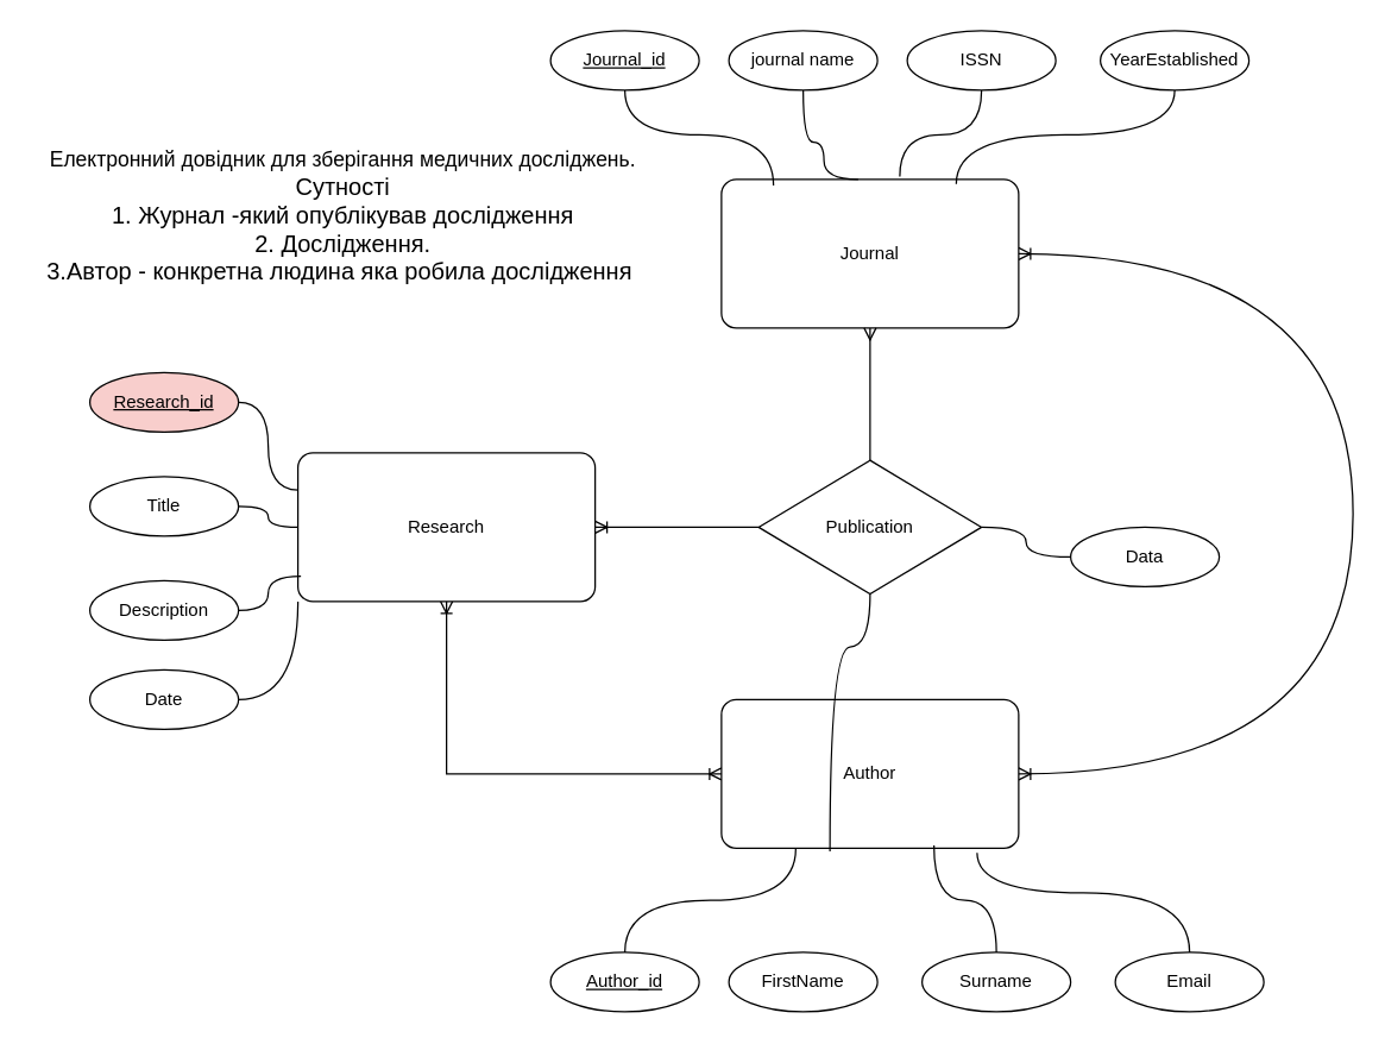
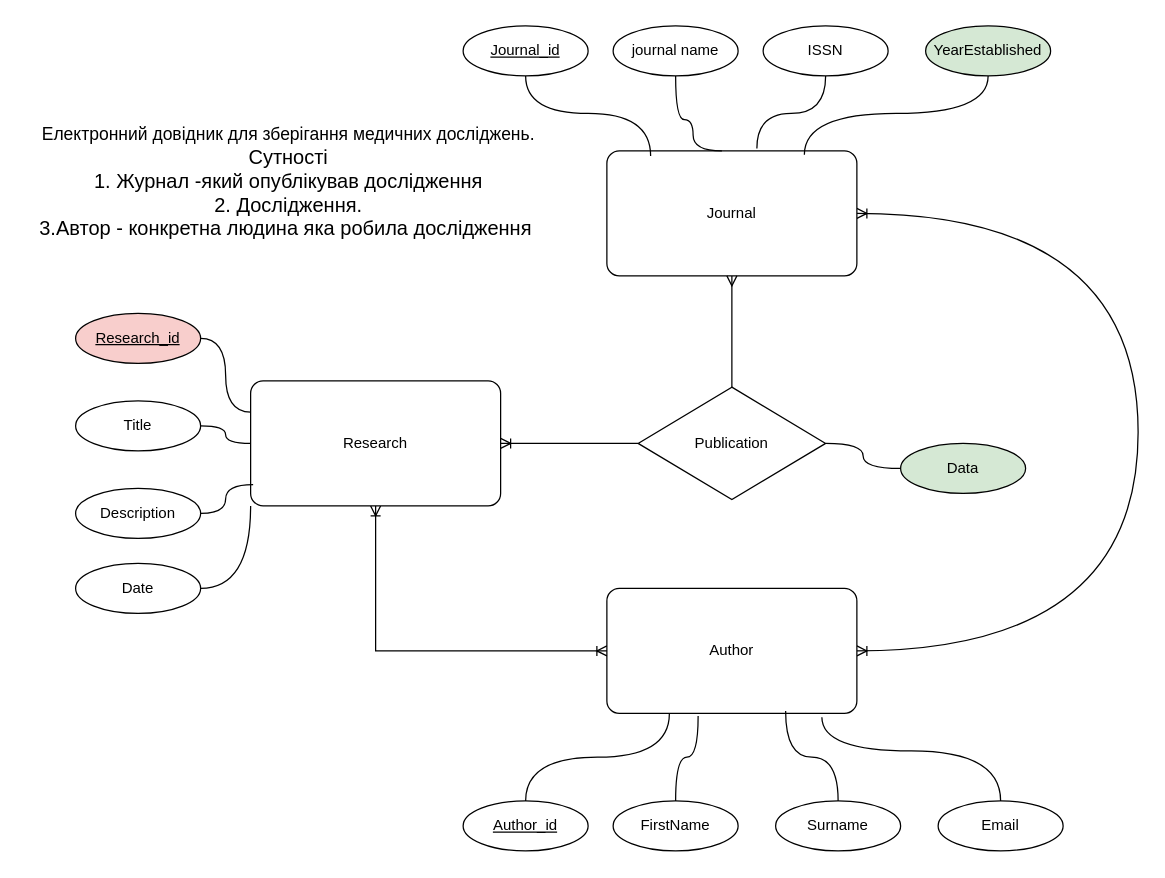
  <mxCell id="0" />
  <mxCell id="1" parent="0" />
  <mxCell id="2" style="edgeStyle=orthogonalEdgeStyle;rounded=0;orthogonalLoop=1;jettySize=auto;html=1;exitX=1;exitY=0.5;exitDx=0;exitDy=0;entryX=1;entryY=0.5;entryDx=0;entryDy=0;endArrow=ERoneToMany;endFill=0;curved=1;startArrow=ERoneToMany;startFill=0;" parent="1" source="3" target="7" edge="1"><mxGeometry relative="1" as="geometry"><Array as="points"><mxPoint x="910" y="520" /><mxPoint x="910" y="170" /></Array></mxGeometry></mxCell>
  <mxCell id="3" value="Author" style="rounded=1;arcSize=10;whiteSpace=wrap;html=1;align=center;" parent="1" vertex="1"><mxGeometry x="485" y="470" width="200" height="100" as="geometry" /></mxCell>
  <mxCell id="4" style="edgeStyle=orthogonalEdgeStyle;rounded=0;orthogonalLoop=1;jettySize=auto;html=1;exitX=0.5;exitY=1;exitDx=0;exitDy=0;entryX=0;entryY=0.5;entryDx=0;entryDy=0;endArrow=ERoneToMany;endFill=0;startArrow=ERoneToMany;startFill=0;" parent="1" source="6" target="3" edge="1"><mxGeometry relative="1" as="geometry" /></mxCell>
  <mxCell id="5" style="edgeStyle=orthogonalEdgeStyle;rounded=0;orthogonalLoop=1;jettySize=auto;html=1;exitX=1;exitY=0.5;exitDx=0;exitDy=0;entryX=0;entryY=0.5;entryDx=0;entryDy=0;endArrow=none;endFill=0;startArrow=ERoneToMany;startFill=0;" parent="1" source="6" target="10" edge="1"><mxGeometry relative="1" as="geometry" /></mxCell>
  <mxCell id="6" value="Research" style="rounded=1;arcSize=10;whiteSpace=wrap;html=1;align=center;" parent="1" vertex="1"><mxGeometry x="200" y="304" width="200" height="100" as="geometry" /></mxCell>
  <mxCell id="7" value="Journal" style="rounded=1;arcSize=10;whiteSpace=wrap;html=1;align=center;" parent="1" vertex="1"><mxGeometry x="485" y="120" width="200" height="100" as="geometry" /></mxCell>
  <mxCell id="8" style="edgeStyle=orthogonalEdgeStyle;rounded=0;orthogonalLoop=1;jettySize=auto;html=1;exitX=0.5;exitY=0;exitDx=0;exitDy=0;entryX=0.5;entryY=1;entryDx=0;entryDy=0;endArrow=ERmany;endFill=0;" parent="1" source="10" target="7" edge="1"><mxGeometry relative="1" as="geometry" /></mxCell>
  <mxCell id="9" style="edgeStyle=orthogonalEdgeStyle;rounded=0;orthogonalLoop=1;jettySize=auto;html=1;exitX=1;exitY=0.5;exitDx=0;exitDy=0;entryX=0;entryY=0.5;entryDx=0;entryDy=0;endArrow=none;endFill=0;curved=1;" parent="1" source="10" target="11" edge="1"><mxGeometry relative="1" as="geometry" /></mxCell>
  <mxCell id="10" value="Publication" style="shape=rhombus;perimeter=rhombusPerimeter;whiteSpace=wrap;html=1;align=center;" parent="1" vertex="1"><mxGeometry x="510" y="309" width="150" height="90" as="geometry" /></mxCell>
- <mxCell id="11" value="Data" style="ellipse;whiteSpace=wrap;html=1;align=center;" parent="1" vertex="1"><mxGeometry x="720" y="354" width="100" height="40" as="geometry" /></mxCell>
+ <mxCell id="11" value="Data" style="ellipse;whiteSpace=wrap;html=1;align=center;fillColor=#d5e8d4;" parent="1" vertex="1"><mxGeometry x="720" y="354" width="100" height="40" as="geometry" /></mxCell>
  <mxCell id="12" style="edgeStyle=orthogonalEdgeStyle;rounded=0;orthogonalLoop=1;jettySize=auto;html=1;exitX=1;exitY=0.5;exitDx=0;exitDy=0;entryX=0;entryY=0.25;entryDx=0;entryDy=0;endArrow=none;endFill=0;curved=1;" parent="1" source="13" target="6" edge="1"><mxGeometry relative="1" as="geometry" /></mxCell>
  <mxCell id="13" value="Research_id" style="ellipse;whiteSpace=wrap;html=1;align=center;fontStyle=4;fillColor=#f8cecc;" parent="1" vertex="1"><mxGeometry x="60" y="250" width="100" height="40" as="geometry" /></mxCell>
  <mxCell id="14" style="edgeStyle=orthogonalEdgeStyle;rounded=0;orthogonalLoop=1;jettySize=auto;html=1;exitX=1;exitY=0.5;exitDx=0;exitDy=0;entryX=0;entryY=0.5;entryDx=0;entryDy=0;endArrow=none;endFill=0;curved=1;" parent="1" source="15" target="6" edge="1"><mxGeometry relative="1" as="geometry" /></mxCell>
  <mxCell id="15" value="Title" style="ellipse;whiteSpace=wrap;html=1;align=center;" parent="1" vertex="1"><mxGeometry x="60" y="320" width="100" height="40" as="geometry" /></mxCell>
  <mxCell id="16" value="Description" style="ellipse;whiteSpace=wrap;html=1;align=center;" parent="1" vertex="1"><mxGeometry x="60" y="390" width="100" height="40" as="geometry" /></mxCell>
  <mxCell id="17" value="Author_id" style="ellipse;whiteSpace=wrap;html=1;align=center;fontStyle=4;" parent="1" vertex="1"><mxGeometry x="370" y="640" width="100" height="40" as="geometry" /></mxCell>
  <mxCell id="18" value="FirstName" style="ellipse;whiteSpace=wrap;html=1;align=center;" parent="1" vertex="1"><mxGeometry x="490" y="640" width="100" height="40" as="geometry" /></mxCell>
  <mxCell id="19" value="Surname" style="ellipse;whiteSpace=wrap;html=1;align=center;" parent="1" vertex="1"><mxGeometry x="620" y="640" width="100" height="40" as="geometry" /></mxCell>
  <mxCell id="20" value="Email" style="ellipse;whiteSpace=wrap;html=1;align=center;" parent="1" vertex="1"><mxGeometry x="750" y="640" width="100" height="40" as="geometry" /></mxCell>
  <mxCell id="21" style="edgeStyle=orthogonalEdgeStyle;rounded=0;orthogonalLoop=1;jettySize=auto;html=1;exitX=0.5;exitY=1;exitDx=0;exitDy=0;endArrow=none;endFill=0;curved=1;entryX=0.175;entryY=0.04;entryDx=0;entryDy=0;entryPerimeter=0;" parent="1" source="22" target="7" edge="1"><mxGeometry relative="1" as="geometry" /></mxCell>
  <mxCell id="22" value="Journal_id" style="ellipse;whiteSpace=wrap;html=1;align=center;fontStyle=4;" parent="1" vertex="1"><mxGeometry x="370" y="20" width="100" height="40" as="geometry" /></mxCell>
  <mxCell id="23" value="journal name" style="ellipse;whiteSpace=wrap;html=1;align=center;" parent="1" vertex="1"><mxGeometry x="490" y="20" width="100" height="40" as="geometry" /></mxCell>
  <mxCell id="24" value="ISSN" style="ellipse;whiteSpace=wrap;html=1;align=center;" parent="1" vertex="1"><mxGeometry x="610" y="20" width="100" height="40" as="geometry" /></mxCell>
- <mxCell id="25" value="YearEstablished" style="ellipse;whiteSpace=wrap;html=1;align=center;" parent="1" vertex="1"><mxGeometry x="740" y="20" width="100" height="40" as="geometry" /></mxCell>
+ <mxCell id="25" value="YearEstablished" style="ellipse;whiteSpace=wrap;html=1;align=center;fillColor=#d5e8d4;" parent="1" vertex="1"><mxGeometry x="740" y="20" width="100" height="40" as="geometry" /></mxCell>
  <mxCell id="26" style="edgeStyle=orthogonalEdgeStyle;rounded=0;orthogonalLoop=1;jettySize=auto;html=1;exitX=0.5;exitY=1;exitDx=0;exitDy=0;endArrow=none;endFill=0;curved=1;entryX=0.46;entryY=0;entryDx=0;entryDy=0;entryPerimeter=0;" parent="1" source="23" target="7" edge="1"><mxGeometry relative="1" as="geometry"><mxPoint x="430" y="70" as="sourcePoint" /><mxPoint x="595" y="130" as="targetPoint" /><Array as="points"><mxPoint x="540" y="95" /><mxPoint x="554" y="95" /><mxPoint x="554" y="120" /></Array></mxGeometry></mxCell>
  <mxCell id="27" style="edgeStyle=orthogonalEdgeStyle;rounded=0;orthogonalLoop=1;jettySize=auto;html=1;exitX=0.5;exitY=1;exitDx=0;exitDy=0;endArrow=none;endFill=0;curved=1;entryX=0.6;entryY=-0.02;entryDx=0;entryDy=0;entryPerimeter=0;" parent="1" source="24" target="7" edge="1"><mxGeometry relative="1" as="geometry"><mxPoint x="440" y="80" as="sourcePoint" /><mxPoint x="605" y="140" as="targetPoint" /></mxGeometry></mxCell>
  <mxCell id="28" style="edgeStyle=orthogonalEdgeStyle;rounded=0;orthogonalLoop=1;jettySize=auto;html=1;exitX=0.5;exitY=1;exitDx=0;exitDy=0;endArrow=none;endFill=0;curved=1;entryX=0.79;entryY=0.03;entryDx=0;entryDy=0;entryPerimeter=0;" parent="1" source="25" target="7" edge="1"><mxGeometry relative="1" as="geometry"><mxPoint x="450" y="90" as="sourcePoint" /><mxPoint x="615" y="150" as="targetPoint" /></mxGeometry></mxCell>
  <mxCell id="29" style="edgeStyle=orthogonalEdgeStyle;rounded=0;orthogonalLoop=1;jettySize=auto;html=1;exitX=0.01;exitY=0.83;exitDx=0;exitDy=0;endArrow=none;endFill=0;curved=1;entryX=1;entryY=0.5;entryDx=0;entryDy=0;exitPerimeter=0;" parent="1" source="6" target="16" edge="1"><mxGeometry relative="1" as="geometry"><mxPoint x="460" y="100" as="sourcePoint" /><mxPoint x="625" y="160" as="targetPoint" /></mxGeometry></mxCell>
  <mxCell id="30" style="edgeStyle=orthogonalEdgeStyle;rounded=0;orthogonalLoop=1;jettySize=auto;html=1;exitX=0.5;exitY=0;exitDx=0;exitDy=0;endArrow=none;endFill=0;curved=1;entryX=0.25;entryY=1;entryDx=0;entryDy=0;" parent="1" source="17" target="3" edge="1"><mxGeometry relative="1" as="geometry"><mxPoint x="480" y="120" as="sourcePoint" /><mxPoint x="645" y="180" as="targetPoint" /></mxGeometry></mxCell>
- <mxCell id="31" style="edgeStyle=orthogonalEdgeStyle;rounded=0;orthogonalLoop=1;jettySize=auto;html=1;exitX=0.365;exitY=1.02;exitDx=0;exitDy=0;endArrow=none;endFill=0;curved=1;exitPerimeter=0;" parent="1" source="3" target="10" edge="1"><mxGeometry relative="1" as="geometry"><mxPoint x="490" y="130" as="sourcePoint" /><mxPoint x="655" y="190" as="targetPoint" /></mxGeometry></mxCell>
+ <mxCell id="31" style="edgeStyle=orthogonalEdgeStyle;rounded=0;orthogonalLoop=1;jettySize=auto;html=1;exitX=0.365;exitY=1.02;exitDx=0;exitDy=0;endArrow=none;endFill=0;curved=1;entryX=0.5;entryY=0;entryDx=0;entryDy=0;exitPerimeter=0;" parent="1" source="3" target="18" edge="1"><mxGeometry relative="1" as="geometry"><mxPoint x="490" y="130" as="sourcePoint" /><mxPoint x="655" y="190" as="targetPoint" /></mxGeometry></mxCell>
  <mxCell id="32" style="edgeStyle=orthogonalEdgeStyle;rounded=0;orthogonalLoop=1;jettySize=auto;html=1;exitX=0.715;exitY=0.98;exitDx=0;exitDy=0;endArrow=none;endFill=0;curved=1;entryX=0.5;entryY=0;entryDx=0;entryDy=0;exitPerimeter=0;" parent="1" source="3" target="19" edge="1"><mxGeometry relative="1" as="geometry"><mxPoint x="500" y="140" as="sourcePoint" /><mxPoint x="665" y="200" as="targetPoint" /></mxGeometry></mxCell>
  <mxCell id="33" style="edgeStyle=orthogonalEdgeStyle;rounded=0;orthogonalLoop=1;jettySize=auto;html=1;exitX=0.86;exitY=1.03;exitDx=0;exitDy=0;endArrow=none;endFill=0;curved=1;entryX=0.5;entryY=0;entryDx=0;entryDy=0;exitPerimeter=0;" parent="1" source="3" target="20" edge="1"><mxGeometry relative="1" as="geometry"><mxPoint x="510" y="150" as="sourcePoint" /><mxPoint x="675" y="210" as="targetPoint" /><Array as="points"><mxPoint x="657" y="600" /><mxPoint x="800" y="600" /></Array></mxGeometry></mxCell>
  <mxCell id="34" style="edgeStyle=orthogonalEdgeStyle;rounded=0;orthogonalLoop=1;jettySize=auto;html=1;exitX=1;exitY=0.5;exitDx=0;exitDy=0;entryX=0;entryY=1;entryDx=0;entryDy=0;endArrow=none;endFill=0;curved=1;" parent="1" source="35" target="6" edge="1"><mxGeometry relative="1" as="geometry" /></mxCell>
  <mxCell id="35" value="Date" style="ellipse;whiteSpace=wrap;html=1;align=center;" parent="1" vertex="1"><mxGeometry x="60" y="450" width="100" height="40" as="geometry" /></mxCell>
  <mxCell id="36" value="" style="shape=table;startSize=0;container=1;collapsible=0;childLayout=tableLayout;fontSize=11;fillColor=none;strokeColor=none;" parent="1" vertex="1"><mxGeometry x="160" y="30" width="60" height="60" as="geometry" /></mxCell>
  <mxCell id="37" value="&lt;div&gt;&lt;font style=&quot;font-size: 14px;&quot;&gt;Електронний довідник для зберігання медичних досліджень.&lt;/font&gt;&lt;/div&gt;&lt;div&gt;&lt;font size=&quot;3&quot;&gt;Сутності&lt;/font&gt;&lt;/div&gt;&lt;div&gt;&lt;font size=&quot;3&quot;&gt;1. Журнал -який опублікував дослідження&lt;/font&gt;&lt;/div&gt;&lt;div&gt;&lt;font size=&quot;3&quot;&gt;2. Дослідження.&lt;/font&gt;&lt;/div&gt;&lt;div&gt;&lt;font size=&quot;3&quot;&gt;3.Автор - конкретна людина яка робила дослідження&amp;nbsp;&lt;/font&gt;&lt;/div&gt;" style="text;html=1;align=center;verticalAlign=middle;resizable=0;points=[];autosize=1;strokeColor=none;fillColor=none;" parent="1" vertex="1"><mxGeometry y="90" width="420" height="110" as="geometry" x="20" /></mxCell>
